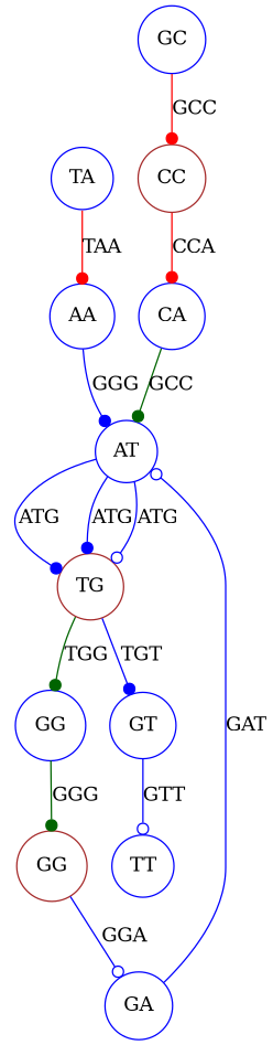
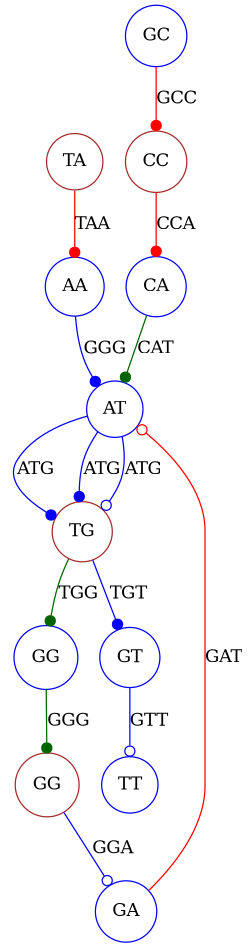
  digraph {
    rankdir=TB
    node [color=blue shape=circle]
    edge [arrowhead=dot color=blue]
-   n1 [label=TA]
+   n1 [color=brown label=TA]
    n2 [label=AA]
    n3 [label=AT]
    n4 [color=brown label=TG]
    n5 [label=GG]
    n6 [label=GT]
    n7 [label=GC]
    n8 [color=brown label=CC]
    n9 [color=brown label=GG]
    n10 [label=TT]
    n11 [label=CA]
    n12 [label=GA]
    n1 -> n2 [color=red label=TAA]
    n2 -> n3 [label=GGG]
    n3 -> n4 [label=ATG]
    n3 -> n4 [label=ATG]
    n3 -> n4 [arrowhead=odot label=ATG]
    n4 -> n5 [color=darkgreen label=TGG]
    n4 -> n6 [label=TGT]
    n5 -> n9 [color=darkgreen label=GGG]
    n6 -> n10 [arrowhead=odot label=GTT]
    n7 -> n8 [color=red label=GCC]
    n8 -> n11 [color=red label=CCA]
    n9 -> n12 [arrowhead=odot label=GGA]
-   n11 -> n3 [color=darkgreen label=GCC]
-   n12 -> n3 [arrowhead=odot label=GAT]
+   n11 -> n3 [color=darkgreen label=CAT]
+   n12 -> n3 [arrowhead=odot color=red label=GAT]
  }
